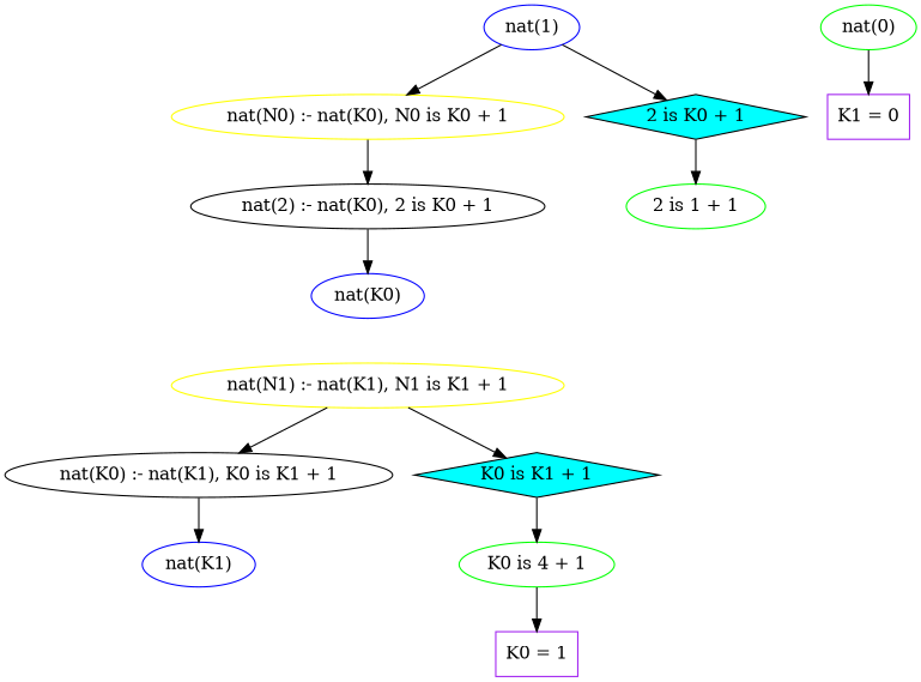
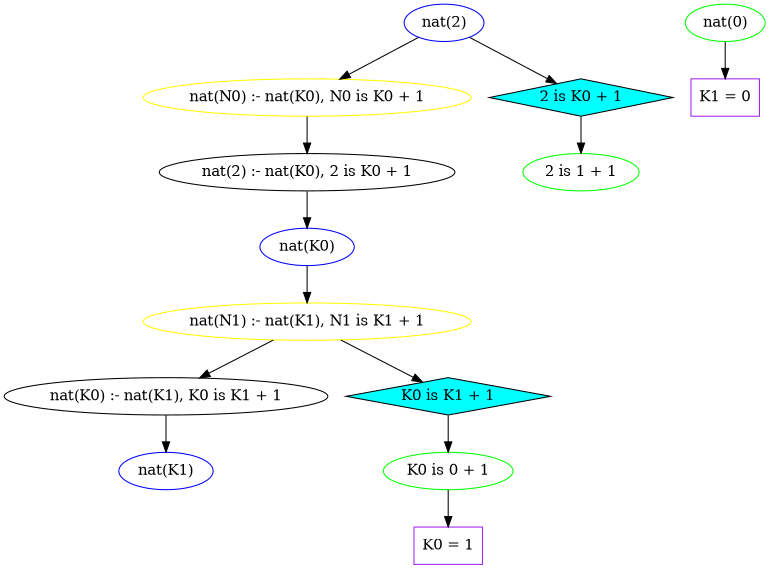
  digraph {
-   n1 [color=blue label="nat(1)"]
+   n1 [color=blue label="nat(2)"]
    n2 [color=yellow label="nat(N0) :- nat(K0), N0 is K0 + 1"]
    n3 [fillcolor=cyan label="2 is K0 + 1" shape=diamond style=filled]
    n4 [label="nat(2) :- nat(K0), 2 is K0 + 1"]
    n5 [color=blue label="nat(K0)"]
    n6 [color=yellow label="nat(N1) :- nat(K1), N1 is K1 + 1"]
    n7 [color=green label="2 is 1 + 1"]
    n8 [label="nat(K0) :- nat(K1), K0 is K1 + 1"]
    n9 [fillcolor=cyan label="K0 is K1 + 1" shape=diamond style=filled]
    n10 [color=blue label="nat(K1)"]
-   n11 [color=green label="K0 is 4 + 1"]
+   n11 [color=green label="K0 is 0 + 1"]
    n12 [color=green label="nat(0)"]
    n13 [color=purple label="K1 = 0" shape=box]
    n14 [color=purple label="K0 = 1" shape=box]
    n1 -> n2
    n1 -> n3
    n2 -> n4
    n3 -> n7
    n4 -> n5
+   n5 -> n6
    n6 -> n8
    n6 -> n9
    n8 -> n10
    n9 -> n11
    n11 -> n14
    n12 -> n13
  }
